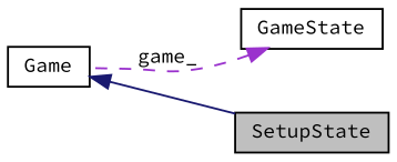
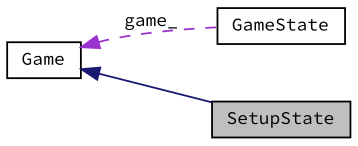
  digraph {
    fontname="Source Code Pro"
    rankdir=LR
    node [color=black fillcolor=white fontname="Source Code Pro" fontsize=10 shape=record style=filled]
    edge [dir=back fontname="Source Code Pro" fontsize=10 labelfontname=Helvetica labelfontsize=10]
    n1 [fillcolor=grey75 fontcolor=black height=0.2 label=SetupState width=0.4]
    n2 [height=0.2 label=GameState width=0.4]
    n3 [height=0.2 label=Game width=0.4]
    n3 -> n1 [color=midnightblue style=solid]
-   n2 -> n3 [color=darkorchid3 label=" game_" style=dashed]
+   n3 -> n2 [color=darkorchid3 label=" game_" style=dashed]
  }
